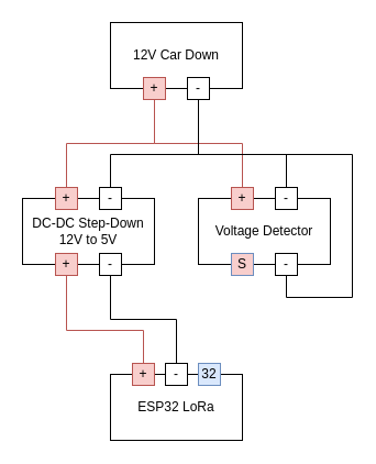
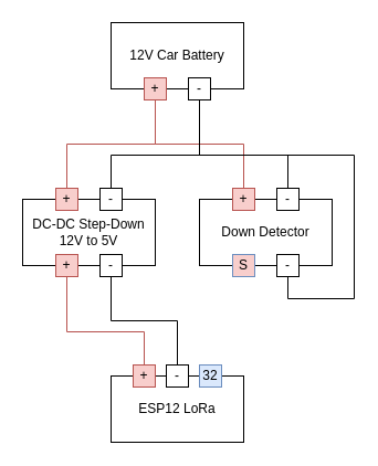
  <mxCell id="0" />
  <mxCell id="1" parent="0" />
  <mxCell id="2" value="" style="group" vertex="1" connectable="0" parent="1"><mxGeometry x="100" y="20" width="120" height="70" as="geometry" /></mxCell>
- <mxCell id="3" value="12V Car Down" style="rounded=0;whiteSpace=wrap;html=1;" vertex="1" parent="2"><mxGeometry width="120" height="60" as="geometry" /></mxCell>
+ <mxCell id="3" value="12V Car Battery" style="rounded=0;whiteSpace=wrap;html=1;" vertex="1" parent="2"><mxGeometry width="120" height="60" as="geometry" /></mxCell>
  <mxCell id="4" value="+" style="rounded=0;whiteSpace=wrap;html=1;fillColor=#f8cecc;strokeColor=#b85450;" vertex="1" parent="2"><mxGeometry x="30" y="50" width="20" height="20" as="geometry" /></mxCell>
  <mxCell id="5" value="-" style="rounded=0;whiteSpace=wrap;html=1;" vertex="1" parent="2"><mxGeometry x="70" y="50" width="20" height="20" as="geometry" /></mxCell>
  <mxCell id="6" value="" style="group" vertex="1" connectable="0" parent="1"><mxGeometry x="20" y="170" width="120" height="80" as="geometry" /></mxCell>
  <mxCell id="7" value="DC-DC Step-Down&lt;br&gt;12V to 5V" style="rounded=0;whiteSpace=wrap;html=1;" vertex="1" parent="6"><mxGeometry y="10" width="120" height="60" as="geometry" /></mxCell>
  <mxCell id="8" value="+" style="rounded=0;whiteSpace=wrap;html=1;fillColor=#f8cecc;strokeColor=#b85450;" vertex="1" parent="6"><mxGeometry x="30" width="20" height="20" as="geometry" /></mxCell>
  <mxCell id="9" value="-" style="rounded=0;whiteSpace=wrap;html=1;" vertex="1" parent="6"><mxGeometry x="70" width="20" height="20" as="geometry" /></mxCell>
  <mxCell id="10" value="+" style="rounded=0;whiteSpace=wrap;html=1;fillColor=#f8cecc;strokeColor=#b85450;" vertex="1" parent="6"><mxGeometry x="30" y="60" width="20" height="20" as="geometry" /></mxCell>
  <mxCell id="11" value="-" style="rounded=0;whiteSpace=wrap;html=1;" vertex="1" parent="6"><mxGeometry x="70" y="60" width="20" height="20" as="geometry" /></mxCell>
  <mxCell id="12" value="" style="group" vertex="1" connectable="0" parent="1"><mxGeometry x="180" y="170" width="120" height="80" as="geometry" /></mxCell>
- <mxCell id="13" value="Voltage Detector" style="rounded=0;whiteSpace=wrap;html=1;" vertex="1" parent="12"><mxGeometry y="10" width="120" height="60" as="geometry" /></mxCell>
+ <mxCell id="13" value="Down Detector" style="rounded=0;whiteSpace=wrap;html=1;" vertex="1" parent="12"><mxGeometry y="10" width="120" height="60" as="geometry" /></mxCell>
  <mxCell id="14" value="+" style="rounded=0;whiteSpace=wrap;html=1;fillColor=#f8cecc;strokeColor=#b85450;" vertex="1" parent="12"><mxGeometry x="30" width="20" height="20" as="geometry" /></mxCell>
  <mxCell id="15" value="-" style="rounded=0;whiteSpace=wrap;html=1;" vertex="1" parent="12"><mxGeometry x="70" width="20" height="20" as="geometry" /></mxCell>
  <mxCell id="16" value="S" style="rounded=0;whiteSpace=wrap;html=1;fillColor=#f8cecc;strokeColor=#6c8ebf;" vertex="1" parent="12"><mxGeometry x="30" y="60" width="20" height="20" as="geometry" /></mxCell>
  <mxCell id="17" value="-" style="rounded=0;whiteSpace=wrap;html=1;" vertex="1" parent="12"><mxGeometry x="70" y="60" width="20" height="20" as="geometry" /></mxCell>
  <mxCell id="18" value="" style="group" vertex="1" connectable="0" parent="1"><mxGeometry x="100" y="330" width="120" height="70" as="geometry" /></mxCell>
- <mxCell id="19" value="ESP32 LoRa" style="rounded=0;whiteSpace=wrap;html=1;" vertex="1" parent="18"><mxGeometry y="10" width="120" height="60" as="geometry" /></mxCell>
+ <mxCell id="19" value="ESP12 LoRa" style="rounded=0;whiteSpace=wrap;html=1;" vertex="1" parent="18"><mxGeometry y="10" width="120" height="60" as="geometry" /></mxCell>
  <mxCell id="20" value="+" style="rounded=0;whiteSpace=wrap;html=1;fillColor=#f8cecc;strokeColor=#b85450;" vertex="1" parent="18"><mxGeometry x="20" width="20" height="20" as="geometry" /></mxCell>
  <mxCell id="21" value="-" style="rounded=0;whiteSpace=wrap;html=1;" vertex="1" parent="18"><mxGeometry x="50" width="20" height="20" as="geometry" /></mxCell>
  <mxCell id="22" value="32" style="rounded=0;whiteSpace=wrap;html=1;fillColor=#dae8fc;strokeColor=#6c8ebf;" vertex="1" parent="18"><mxGeometry x="80" width="20" height="20" as="geometry" /></mxCell>
  <mxCell id="23" style="edgeStyle=orthogonalEdgeStyle;rounded=0;orthogonalLoop=1;jettySize=auto;html=1;exitX=0.5;exitY=1;exitDx=0;exitDy=0;entryX=0.5;entryY=0;entryDx=0;entryDy=0;endArrow=none;endFill=0;fillColor=#f8cecc;strokeColor=#b85450;" edge="1" parent="1" source="4" target="8"><mxGeometry relative="1" as="geometry" /></mxCell>
  <mxCell id="24" style="edgeStyle=orthogonalEdgeStyle;rounded=0;orthogonalLoop=1;jettySize=auto;html=1;exitX=0.5;exitY=1;exitDx=0;exitDy=0;entryX=0.5;entryY=0;entryDx=0;entryDy=0;endArrow=none;endFill=0;" edge="1" parent="1" source="5" target="9"><mxGeometry relative="1" as="geometry"><Array as="points"><mxPoint x="180" y="140" /><mxPoint x="100" y="140" /></Array></mxGeometry></mxCell>
  <mxCell id="25" style="edgeStyle=orthogonalEdgeStyle;rounded=0;orthogonalLoop=1;jettySize=auto;html=1;exitX=0.5;exitY=1;exitDx=0;exitDy=0;entryX=0.5;entryY=0;entryDx=0;entryDy=0;endArrow=none;endFill=0;" edge="1" parent="1" source="5" target="15"><mxGeometry relative="1" as="geometry"><Array as="points"><mxPoint x="180" y="140" /><mxPoint x="260" y="140" /></Array></mxGeometry></mxCell>
  <mxCell id="26" style="edgeStyle=orthogonalEdgeStyle;rounded=0;orthogonalLoop=1;jettySize=auto;html=1;exitX=0.5;exitY=1;exitDx=0;exitDy=0;entryX=0.5;entryY=0;entryDx=0;entryDy=0;endArrow=none;endFill=0;fillColor=#f8cecc;strokeColor=#b85450;" edge="1" parent="1" source="4" target="14"><mxGeometry relative="1" as="geometry" /></mxCell>
  <mxCell id="27" style="edgeStyle=orthogonalEdgeStyle;rounded=0;orthogonalLoop=1;jettySize=auto;html=1;exitX=0.5;exitY=1;exitDx=0;exitDy=0;entryX=0.5;entryY=1;entryDx=0;entryDy=0;endArrow=none;endFill=0;" edge="1" parent="1" source="5" target="17"><mxGeometry relative="1" as="geometry"><Array as="points"><mxPoint x="180" y="140" /><mxPoint x="320" y="140" /><mxPoint x="320" y="270" /><mxPoint x="260" y="270" /></Array></mxGeometry></mxCell>
  <mxCell id="28" style="edgeStyle=orthogonalEdgeStyle;rounded=0;orthogonalLoop=1;jettySize=auto;html=1;exitX=0.5;exitY=1;exitDx=0;exitDy=0;entryX=0.5;entryY=0;entryDx=0;entryDy=0;endArrow=none;endFill=0;" edge="1" parent="1" source="11" target="21"><mxGeometry relative="1" as="geometry" /></mxCell>
  <mxCell id="29" style="edgeStyle=orthogonalEdgeStyle;rounded=0;orthogonalLoop=1;jettySize=auto;html=1;exitX=0.5;exitY=1;exitDx=0;exitDy=0;entryX=0.5;entryY=0;entryDx=0;entryDy=0;endArrow=none;endFill=0;fillColor=#f8cecc;strokeColor=#b85450;" edge="1" parent="1" source="10" target="20"><mxGeometry relative="1" as="geometry"><Array as="points"><mxPoint x="60" y="300" /><mxPoint x="130" y="300" /></Array></mxGeometry></mxCell>
